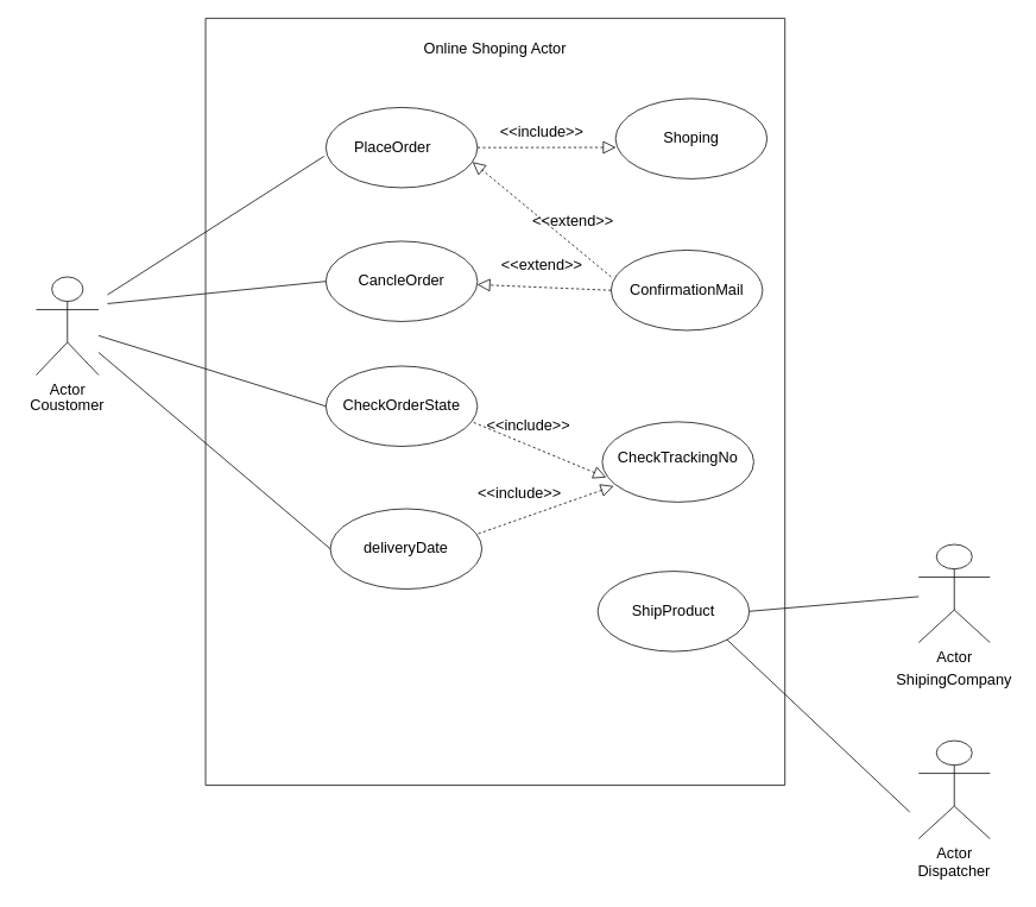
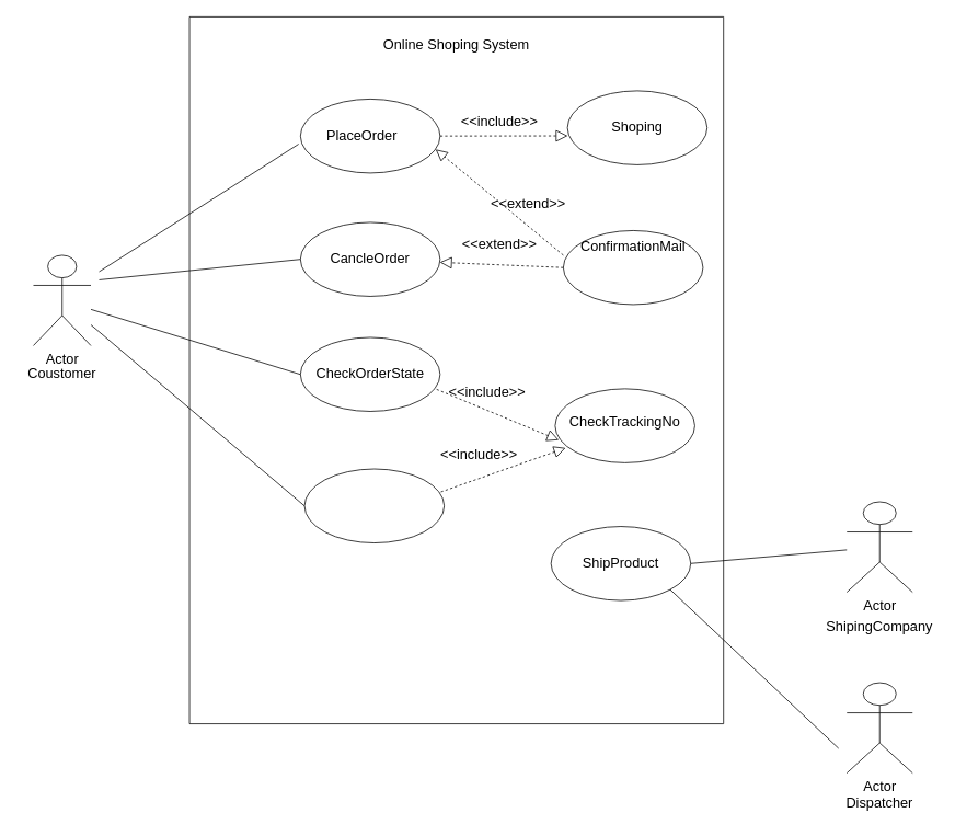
  <mxCell id="0" />
  <mxCell id="1" parent="0" />
  <mxCell id="2" value="" style="swimlane;startSize=0;" parent="1" vertex="1"><mxGeometry x="230" y="20" width="650" height="860" as="geometry" /></mxCell>
  <mxCell id="3" value="" style="ellipse;whiteSpace=wrap;html=1;" parent="2" vertex="1"><mxGeometry x="135" y="100" width="170" height="90" as="geometry" /></mxCell>
  <mxCell id="4" value="PlaceOrder" style="text;strokeColor=none;align=center;fillColor=none;html=1;verticalAlign=middle;whiteSpace=wrap;rounded=0;fontSize=17;" parent="2" vertex="1"><mxGeometry x="150" y="127.5" width="120" height="35" as="geometry" /></mxCell>
- <mxCell id="5" value="Online Shoping Actor" style="text;strokeColor=none;align=center;fillColor=none;html=1;verticalAlign=middle;whiteSpace=wrap;rounded=0;fontSize=17;" parent="2" vertex="1"><mxGeometry x="210" y="20" width="230" height="30" as="geometry" /></mxCell>
+ <mxCell id="5" value="Online Shoping System" style="text;strokeColor=none;align=center;fillColor=none;html=1;verticalAlign=middle;whiteSpace=wrap;rounded=0;fontSize=17;" parent="2" vertex="1"><mxGeometry x="210" y="20" width="230" height="30" as="geometry" /></mxCell>
  <mxCell id="6" value="" style="ellipse;whiteSpace=wrap;html=1;" parent="2" vertex="1"><mxGeometry x="135" y="250" width="170" height="90" as="geometry" /></mxCell>
  <mxCell id="7" value="CancleOrder" style="text;strokeColor=none;align=center;fillColor=none;html=1;verticalAlign=middle;whiteSpace=wrap;rounded=0;fontSize=17;" parent="2" vertex="1"><mxGeometry x="160" y="277.5" width="120" height="35" as="geometry" /></mxCell>
  <mxCell id="8" value="" style="ellipse;whiteSpace=wrap;html=1;" parent="2" vertex="1"><mxGeometry x="135" y="390" width="170" height="90" as="geometry" /></mxCell>
  <mxCell id="9" value="CheckOrderState" style="text;strokeColor=none;align=center;fillColor=none;html=1;verticalAlign=middle;whiteSpace=wrap;rounded=0;fontSize=17;" parent="2" vertex="1"><mxGeometry x="150" y="417.5" width="140" height="35" as="geometry" /></mxCell>
  <mxCell id="10" value="" style="ellipse;whiteSpace=wrap;html=1;" parent="2" vertex="1"><mxGeometry x="445" y="452.5" width="170" height="90" as="geometry" /></mxCell>
  <mxCell id="11" value="CheckTrackingNo" style="text;strokeColor=none;align=center;fillColor=none;html=1;verticalAlign=middle;whiteSpace=wrap;rounded=0;fontSize=17;" parent="2" vertex="1"><mxGeometry x="465" y="475" width="130" height="35" as="geometry" /></mxCell>
  <mxCell id="12" value="" style="endArrow=block;dashed=1;endFill=0;endSize=12;html=1;fontSize=17;exitX=0.975;exitY=0.702;exitDx=0;exitDy=0;exitPerimeter=0;entryX=0.026;entryY=0.693;entryDx=0;entryDy=0;entryPerimeter=0;" parent="2" source="8" target="10" edge="1"><mxGeometry width="160" relative="1" as="geometry"><mxPoint x="461.14" y="298.02" as="sourcePoint" /><mxPoint x="315" y="445" as="targetPoint" /></mxGeometry></mxCell>
  <mxCell id="13" value="&amp;lt;&amp;lt;include&amp;gt;&amp;gt;" style="text;strokeColor=none;align=center;fillColor=none;html=1;verticalAlign=middle;whiteSpace=wrap;rounded=0;fontSize=17;" parent="2" vertex="1"><mxGeometry x="320" y="440" width="85" height="35" as="geometry" /></mxCell>
  <mxCell id="14" value="" style="ellipse;whiteSpace=wrap;html=1;" parent="2" vertex="1"><mxGeometry x="460" y="90" width="170" height="90" as="geometry" /></mxCell>
  <mxCell id="15" value="Shoping" style="text;strokeColor=none;align=center;fillColor=none;html=1;verticalAlign=middle;whiteSpace=wrap;rounded=0;fontSize=17;" parent="2" vertex="1"><mxGeometry x="480" y="117.5" width="130" height="35" as="geometry" /></mxCell>
  <mxCell id="16" value="" style="endArrow=block;dashed=1;endFill=0;endSize=12;html=1;fontSize=17;exitX=1;exitY=0.5;exitDx=0;exitDy=0;entryX=0.002;entryY=0.609;entryDx=0;entryDy=0;entryPerimeter=0;" parent="2" source="3" target="14" edge="1"><mxGeometry width="160" relative="1" as="geometry"><mxPoint x="309.22" y="178.76" as="sourcePoint" /><mxPoint x="462.72" y="269.31" as="targetPoint" /></mxGeometry></mxCell>
  <mxCell id="17" value="&amp;lt;&amp;lt;include&amp;gt;&amp;gt;" style="text;strokeColor=none;align=center;fillColor=none;html=1;verticalAlign=middle;whiteSpace=wrap;rounded=0;fontSize=17;" parent="2" vertex="1"><mxGeometry x="335" y="110" width="85" height="35" as="geometry" /></mxCell>
  <mxCell id="18" value="" style="ellipse;whiteSpace=wrap;html=1;" parent="2" vertex="1"><mxGeometry x="140" y="550" width="170" height="90" as="geometry" /></mxCell>
- <mxCell id="19" value="deliveryDate" style="text;strokeColor=none;align=center;fillColor=none;html=1;verticalAlign=middle;whiteSpace=wrap;rounded=0;fontSize=17;" parent="2" vertex="1"><mxGeometry x="155" y="577.5" width="140" height="35" as="geometry" /></mxCell>
  <mxCell id="20" value="" style="ellipse;whiteSpace=wrap;html=1;" parent="2" vertex="1"><mxGeometry x="455" y="260" width="170" height="90" as="geometry" /></mxCell>
- <mxCell id="21" value="ConfirmationMail" style="text;strokeColor=none;align=center;fillColor=none;html=1;verticalAlign=middle;whiteSpace=wrap;rounded=0;fontSize=17;" parent="2" vertex="1"><mxGeometry x="470" y="287.5" width="140" height="35" as="geometry" /></mxCell>
+ <mxCell id="21" value="ConfirmationMail" style="text;strokeColor=none;align=center;fillColor=none;html=1;verticalAlign=middle;whiteSpace=wrap;rounded=0;fontSize=17;" parent="2" vertex="1"><mxGeometry x="470" y="262.5" width="140" height="35" as="geometry" /></mxCell>
  <mxCell id="22" value="" style="endArrow=block;dashed=1;endFill=0;endSize=12;html=1;fontSize=17;exitX=0.976;exitY=0.311;exitDx=0;exitDy=0;exitPerimeter=0;entryX=0.075;entryY=0.8;entryDx=0;entryDy=0;entryPerimeter=0;" parent="2" source="18" target="10" edge="1"><mxGeometry width="160" relative="1" as="geometry"><mxPoint x="310.75" y="463.18" as="sourcePoint" /><mxPoint x="424.42" y="502.37" as="targetPoint" /></mxGeometry></mxCell>
  <mxCell id="23" value="&amp;lt;&amp;lt;include&amp;gt;&amp;gt;" style="text;strokeColor=none;align=center;fillColor=none;html=1;verticalAlign=middle;whiteSpace=wrap;rounded=0;fontSize=17;" parent="2" vertex="1"><mxGeometry x="310" y="515" width="85" height="35" as="geometry" /></mxCell>
  <mxCell id="24" value="" style="endArrow=block;dashed=1;endFill=0;endSize=12;html=1;fontSize=17;exitX=0;exitY=0.5;exitDx=0;exitDy=0;" parent="2" source="20" target="6" edge="1"><mxGeometry width="160" relative="1" as="geometry"><mxPoint x="315" y="155" as="sourcePoint" /><mxPoint x="470.34" y="154.81" as="targetPoint" /></mxGeometry></mxCell>
  <mxCell id="25" value="" style="endArrow=block;dashed=1;endFill=0;endSize=12;html=1;fontSize=17;exitX=0;exitY=0.333;exitDx=0;exitDy=0;exitPerimeter=0;entryX=0.968;entryY=0.68;entryDx=0;entryDy=0;entryPerimeter=0;" parent="2" source="20" target="3" edge="1"><mxGeometry width="160" relative="1" as="geometry"><mxPoint x="450" y="305" as="sourcePoint" /><mxPoint x="315" y="305" as="targetPoint" /></mxGeometry></mxCell>
  <mxCell id="26" value="&amp;lt;&amp;lt;extend&amp;gt;&amp;gt;" style="text;strokeColor=none;align=center;fillColor=none;html=1;verticalAlign=middle;whiteSpace=wrap;rounded=0;fontSize=17;" parent="2" vertex="1"><mxGeometry x="370" y="210" width="85" height="35" as="geometry" /></mxCell>
  <mxCell id="27" value="&amp;lt;&amp;lt;extend&amp;gt;&amp;gt;" style="text;strokeColor=none;align=center;fillColor=none;html=1;verticalAlign=middle;whiteSpace=wrap;rounded=0;fontSize=17;" parent="2" vertex="1"><mxGeometry x="335" y="260" width="85" height="35" as="geometry" /></mxCell>
  <mxCell id="28" value="" style="ellipse;whiteSpace=wrap;html=1;" parent="2" vertex="1"><mxGeometry x="440" y="620" width="170" height="90" as="geometry" /></mxCell>
  <mxCell id="29" value="ShipProduct" style="text;strokeColor=none;align=center;fillColor=none;html=1;verticalAlign=middle;whiteSpace=wrap;rounded=0;fontSize=17;" parent="2" vertex="1"><mxGeometry x="455" y="647.5" width="140" height="35" as="geometry" /></mxCell>
  <mxCell id="30" value="Actor" style="shape=umlActor;verticalLabelPosition=bottom;verticalAlign=top;html=1;outlineConnect=0;fontSize=17;" parent="1" vertex="1"><mxGeometry x="40" y="310" width="70" height="110" as="geometry" /></mxCell>
  <mxCell id="31" value="" style="endArrow=none;html=1;fontSize=17;entryX=0;entryY=0.5;entryDx=0;entryDy=0;" parent="1" source="30" target="8" edge="1"><mxGeometry width="50" height="50" relative="1" as="geometry"><mxPoint x="350" y="570" as="sourcePoint" /><mxPoint x="400" y="520" as="targetPoint" /></mxGeometry></mxCell>
  <mxCell id="32" value="" style="endArrow=none;html=1;fontSize=17;entryX=0;entryY=0.5;entryDx=0;entryDy=0;" parent="1" source="30" target="18" edge="1"><mxGeometry width="50" height="50" relative="1" as="geometry"><mxPoint x="120" y="356.389" as="sourcePoint" /><mxPoint x="375" y="465" as="targetPoint" /></mxGeometry></mxCell>
  <mxCell id="33" value="" style="endArrow=none;html=1;fontSize=17;entryX=0;entryY=0.5;entryDx=0;entryDy=0;" parent="1" target="6" edge="1"><mxGeometry width="50" height="50" relative="1" as="geometry"><mxPoint x="120" y="340" as="sourcePoint" /><mxPoint x="375" y="465" as="targetPoint" /></mxGeometry></mxCell>
  <mxCell id="34" value="" style="endArrow=none;html=1;fontSize=17;entryX=-0.013;entryY=0.609;entryDx=0;entryDy=0;entryPerimeter=0;" parent="1" target="3" edge="1"><mxGeometry width="50" height="50" relative="1" as="geometry"><mxPoint x="120" y="330" as="sourcePoint" /><mxPoint x="375" y="325" as="targetPoint" /></mxGeometry></mxCell>
  <mxCell id="35" value="Coustomer" style="text;strokeColor=none;align=center;fillColor=none;html=1;verticalAlign=middle;whiteSpace=wrap;rounded=0;fontSize=17;" parent="1" vertex="1"><mxGeometry x="20" y="440" width="110" height="30" as="geometry" /></mxCell>
  <mxCell id="36" value="Actor" style="shape=umlActor;verticalLabelPosition=bottom;verticalAlign=top;html=1;outlineConnect=0;fontSize=17;" parent="1" vertex="1"><mxGeometry x="1030" y="610" width="80" height="110" as="geometry" /></mxCell>
  <mxCell id="37" value="Actor" style="shape=umlActor;verticalLabelPosition=bottom;verticalAlign=top;html=1;outlineConnect=0;fontSize=17;" parent="1" vertex="1"><mxGeometry x="1030" y="830" width="80" height="110" as="geometry" /></mxCell>
  <mxCell id="38" value="ShipingCompany" style="text;strokeColor=none;align=center;fillColor=none;html=1;verticalAlign=middle;whiteSpace=wrap;rounded=0;fontSize=17;" parent="1" vertex="1"><mxGeometry x="1000" y="745" width="140" height="35" as="geometry" /></mxCell>
  <mxCell id="39" value="Dispatcher" style="text;strokeColor=none;align=center;fillColor=none;html=1;verticalAlign=middle;whiteSpace=wrap;rounded=0;fontSize=17;" parent="1" vertex="1"><mxGeometry x="1000" y="960" width="140" height="35" as="geometry" /></mxCell>
  <mxCell id="40" value="" style="endArrow=none;html=1;fontSize=17;exitX=1;exitY=0.5;exitDx=0;exitDy=0;" parent="1" source="28" target="36" edge="1"><mxGeometry width="50" height="50" relative="1" as="geometry"><mxPoint x="1040" y="820" as="sourcePoint" /><mxPoint x="1090" y="770" as="targetPoint" /></mxGeometry></mxCell>
  <mxCell id="41" value="" style="endArrow=none;html=1;fontSize=17;exitX=1;exitY=1;exitDx=0;exitDy=0;" parent="1" source="28" edge="1"><mxGeometry width="50" height="50" relative="1" as="geometry"><mxPoint x="1040" y="820" as="sourcePoint" /><mxPoint x="1020" y="910" as="targetPoint" /></mxGeometry></mxCell>
